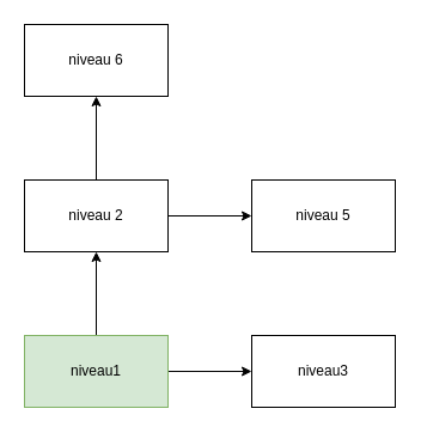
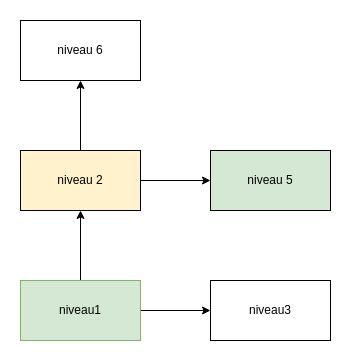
  <mxCell id="0" />
  <mxCell id="1" parent="0" />
  <mxCell id="2" style="edgeStyle=orthogonalEdgeStyle;rounded=0;orthogonalLoop=1;jettySize=auto;html=1;entryX=0.5;entryY=1;entryDx=0;entryDy=0;" edge="1" parent="1" source="4" target="7"><mxGeometry relative="1" as="geometry" /></mxCell>
  <mxCell id="3" style="edgeStyle=orthogonalEdgeStyle;rounded=0;orthogonalLoop=1;jettySize=auto;html=1;exitX=1;exitY=0.5;exitDx=0;exitDy=0;entryX=0;entryY=0.5;entryDx=0;entryDy=0;" edge="1" parent="1" source="4" target="8"><mxGeometry relative="1" as="geometry" /></mxCell>
  <mxCell id="4" value="niveau1" style="rounded=0;whiteSpace=wrap;html=1;fillColor=#d5e8d4;strokeColor=#82b366;" vertex="1" parent="1"><mxGeometry x="20" y="280" width="120" height="60" as="geometry" /></mxCell>
  <mxCell id="5" style="edgeStyle=orthogonalEdgeStyle;rounded=0;orthogonalLoop=1;jettySize=auto;html=1;exitX=0.5;exitY=0;exitDx=0;exitDy=0;entryX=0.5;entryY=1;entryDx=0;entryDy=0;" edge="1" parent="1" source="7" target="9"><mxGeometry relative="1" as="geometry" /></mxCell>
  <mxCell id="6" style="edgeStyle=orthogonalEdgeStyle;rounded=0;orthogonalLoop=1;jettySize=auto;html=1;exitX=1;exitY=0.5;exitDx=0;exitDy=0;entryX=0;entryY=0.5;entryDx=0;entryDy=0;" edge="1" parent="1" source="7" target="10"><mxGeometry relative="1" as="geometry" /></mxCell>
- <mxCell id="7" value="niveau 2" style="rounded=0;whiteSpace=wrap;html=1;" vertex="1" parent="1"><mxGeometry x="20" y="150" width="120" height="60" as="geometry" /></mxCell>
+ <mxCell id="7" value="niveau 2" style="rounded=0;whiteSpace=wrap;html=1;fillColor=#fff2cc;" vertex="1" parent="1"><mxGeometry x="20" y="150" width="120" height="60" as="geometry" /></mxCell>
  <mxCell id="8" value="niveau3" style="rounded=0;whiteSpace=wrap;html=1;" vertex="1" parent="1"><mxGeometry x="210" y="280" width="120" height="60" as="geometry" /></mxCell>
  <mxCell id="9" value="niveau 6" style="rounded=0;whiteSpace=wrap;html=1;" vertex="1" parent="1"><mxGeometry x="20" y="20" width="120" height="60" as="geometry" /></mxCell>
- <mxCell id="10" value="niveau 5" style="rounded=0;whiteSpace=wrap;html=1;" vertex="1" parent="1"><mxGeometry x="210" y="150" width="120" height="60" as="geometry" /></mxCell>
+ <mxCell id="10" value="niveau 5" style="rounded=0;whiteSpace=wrap;html=1;fillColor=#d5e8d4;" vertex="1" parent="1"><mxGeometry x="210" y="150" width="120" height="60" as="geometry" /></mxCell>
